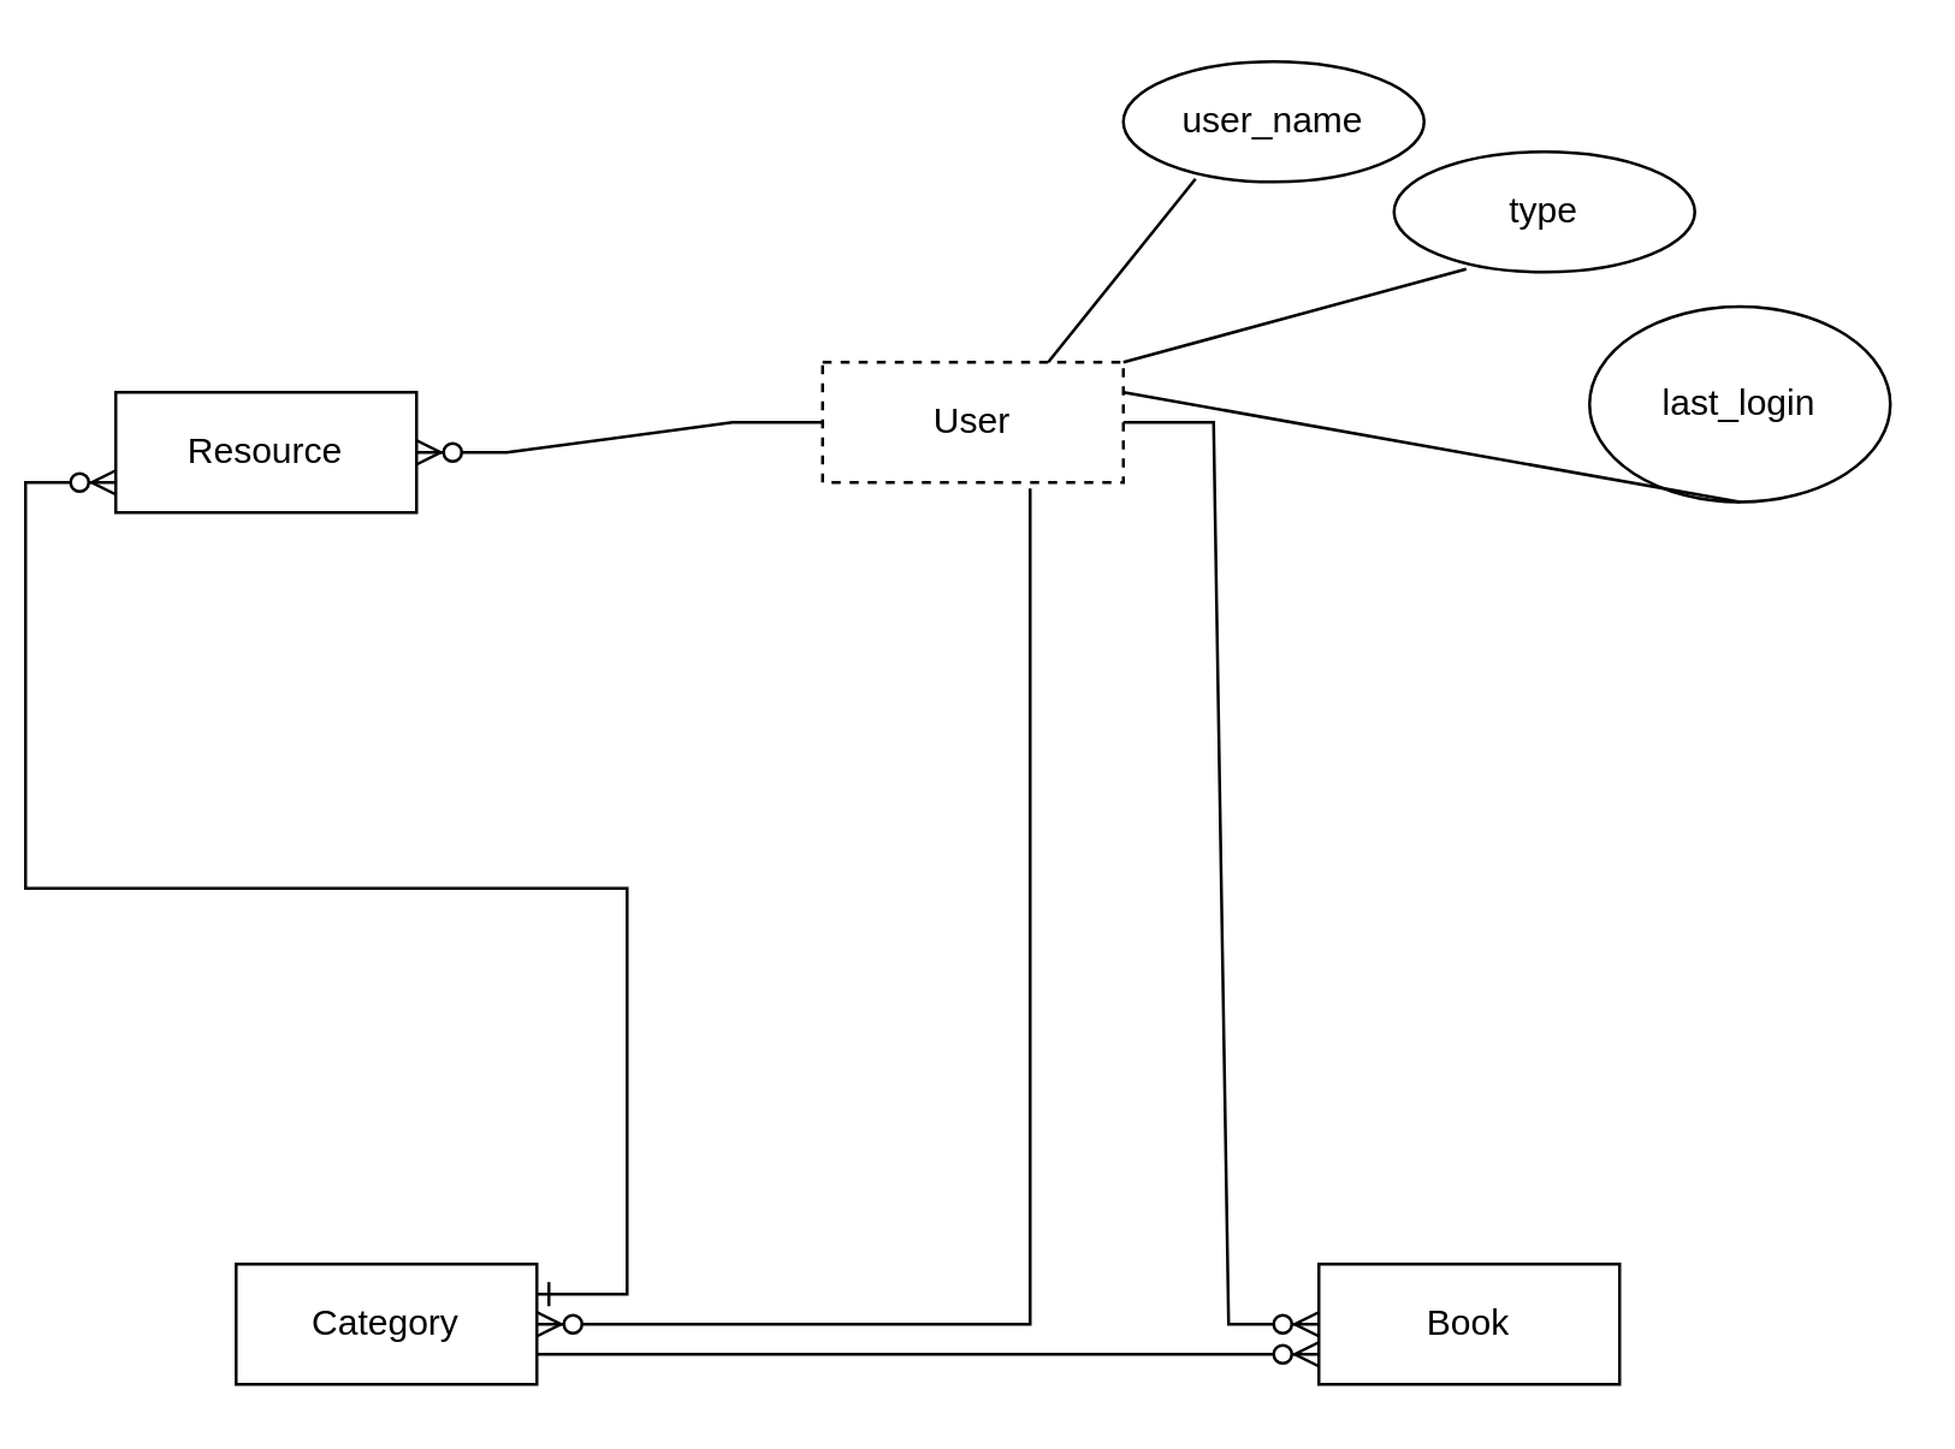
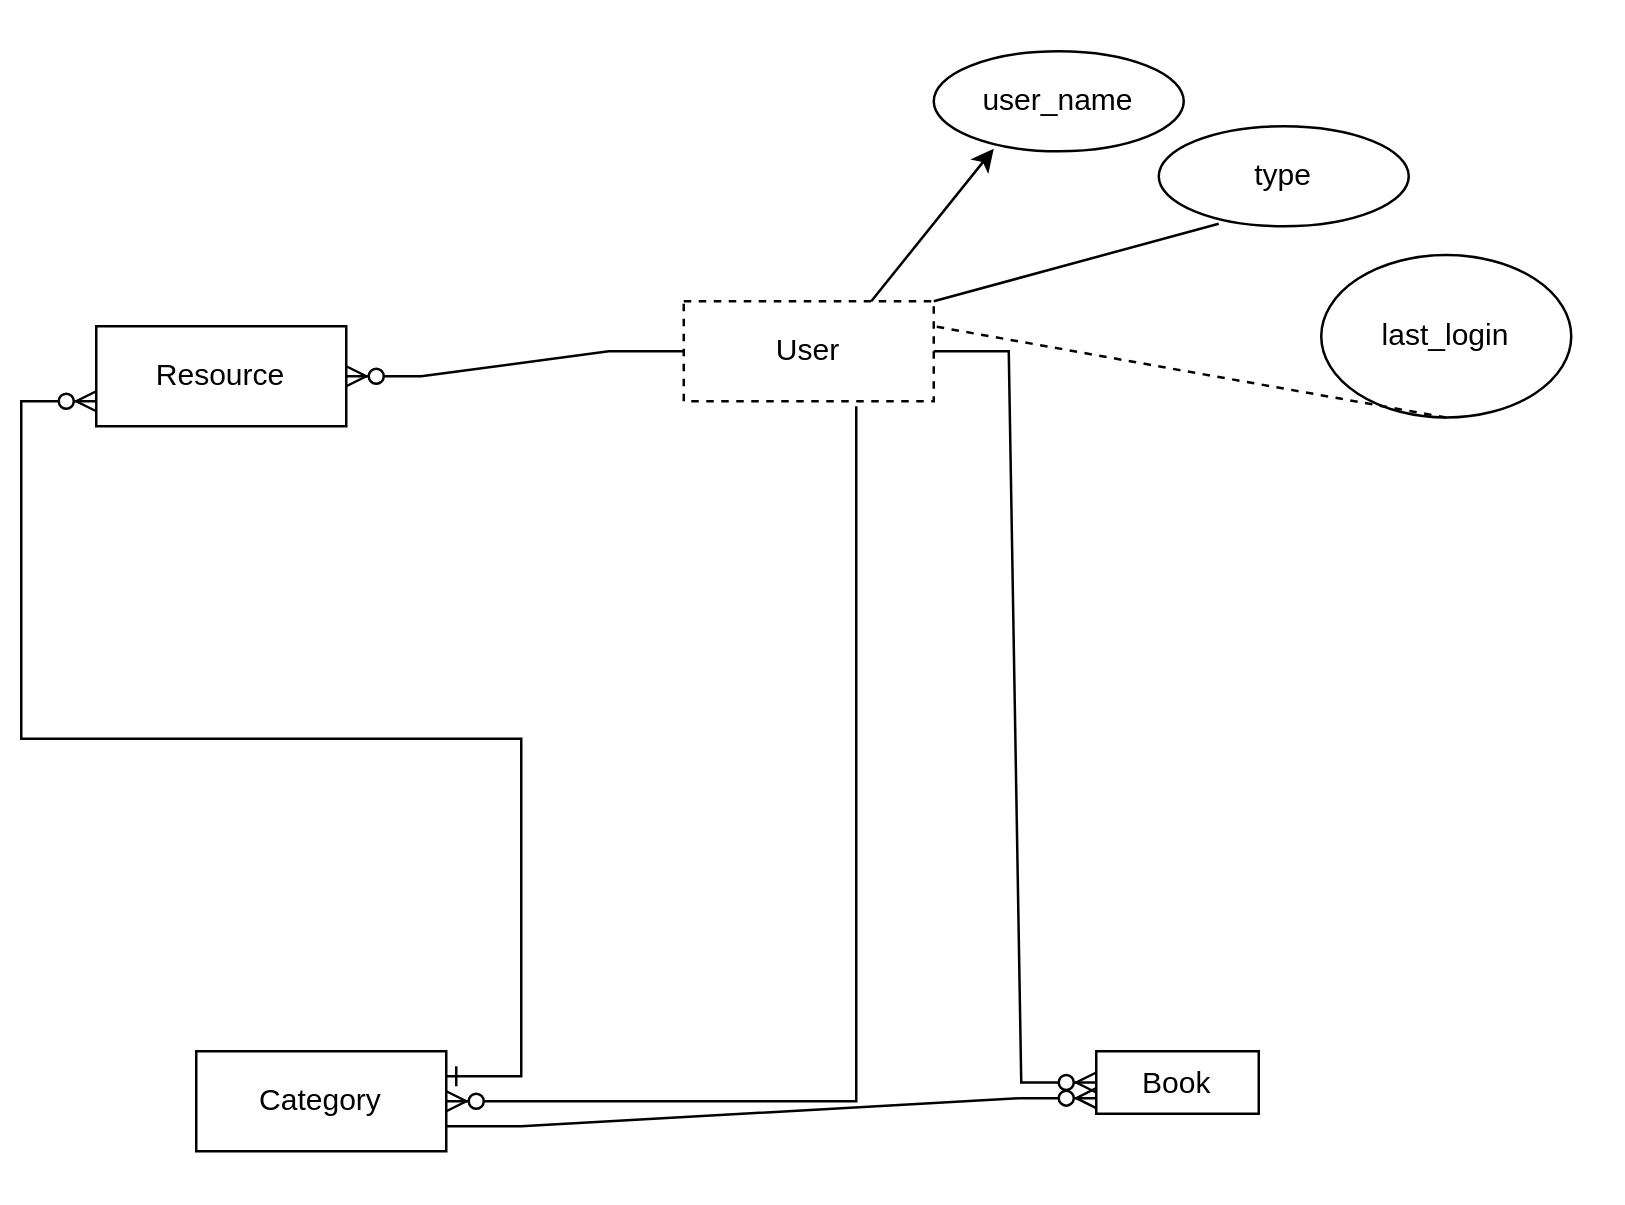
  <mxCell id="0" />
  <mxCell id="1" parent="0" />
  <mxCell id="2" value="User" style="whiteSpace=wrap;html=1;align=center;dashed=1;" vertex="1" parent="1"><mxGeometry x="255" y="120" width="100" height="40" as="geometry" /></mxCell>
  <mxCell id="3" value="Resource" style="whiteSpace=wrap;html=1;align=center;" vertex="1" parent="1"><mxGeometry x="20" y="130" width="100" height="40" as="geometry" /></mxCell>
- <mxCell id="4" value="Book" style="whiteSpace=wrap;html=1;align=center;" vertex="1" parent="1"><mxGeometry x="420" y="420" width="100" height="40" as="geometry" /></mxCell>
+ <mxCell id="4" value="Book" style="whiteSpace=wrap;html=1;align=center;" vertex="1" parent="1"><mxGeometry x="420" y="420" width="65" height="25" as="geometry" /></mxCell>
  <mxCell id="5" value="Category" style="whiteSpace=wrap;html=1;align=center;" vertex="1" parent="1"><mxGeometry x="60" y="420" width="100" height="40" as="geometry" /></mxCell>
  <mxCell id="6" value="" style="edgeStyle=entityRelationEdgeStyle;fontSize=12;html=1;endArrow=ERzeroToMany;endFill=1;rounded=0;exitX=1;exitY=0.5;exitDx=0;exitDy=0;entryX=0;entryY=0.5;entryDx=0;entryDy=0;" edge="1" parent="1" source="2" target="4"><mxGeometry width="100" height="100" relative="1" as="geometry"><mxPoint x="300" y="360" as="sourcePoint" /><mxPoint x="400" y="260" as="targetPoint" /></mxGeometry></mxCell>
  <mxCell id="7" value="" style="edgeStyle=entityRelationEdgeStyle;fontSize=12;html=1;endArrow=ERzeroToMany;endFill=1;rounded=0;entryX=0;entryY=0.75;entryDx=0;entryDy=0;exitX=1;exitY=0.75;exitDx=0;exitDy=0;" edge="1" parent="1" source="5" target="4"><mxGeometry width="100" height="100" relative="1" as="geometry"><mxPoint x="150" y="350" as="sourcePoint" /><mxPoint x="250" y="250" as="targetPoint" /></mxGeometry></mxCell>
  <mxCell id="8" value="" style="edgeStyle=entityRelationEdgeStyle;fontSize=12;html=1;endArrow=ERzeroToMany;endFill=1;rounded=0;exitX=0;exitY=0.5;exitDx=0;exitDy=0;entryX=1;entryY=0.5;entryDx=0;entryDy=0;" edge="1" parent="1" source="2" target="3"><mxGeometry width="100" height="100" relative="1" as="geometry"><mxPoint x="130" y="200" as="sourcePoint" /><mxPoint x="110" y="160" as="targetPoint" /><Array as="points"><mxPoint x="110" y="150" /></Array></mxGeometry></mxCell>
  <mxCell id="9" value="" style="edgeStyle=entityRelationEdgeStyle;fontSize=12;html=1;endArrow=ERzeroToMany;endFill=1;rounded=0;entryX=0;entryY=1;entryDx=0;entryDy=0;startArrow=ERone;startFill=0;exitX=1;exitY=0.25;exitDx=0;exitDy=0;" edge="1" parent="1" source="5"><mxGeometry width="100" height="100" relative="1" as="geometry"><mxPoint x="170" y="340" as="sourcePoint" /><mxPoint x="20" y="160" as="targetPoint" /></mxGeometry></mxCell>
  <mxCell id="10" value="" style="edgeStyle=elbowEdgeStyle;fontSize=12;html=1;endArrow=ERzeroToMany;endFill=1;rounded=0;entryX=1;entryY=0.5;entryDx=0;entryDy=0;exitX=0.69;exitY=1.05;exitDx=0;exitDy=0;exitPerimeter=0;" edge="1" parent="1" source="2" target="5"><mxGeometry width="100" height="100" relative="1" as="geometry"><mxPoint x="331" y="190" as="sourcePoint" /><mxPoint x="200" y="447" as="targetPoint" /><Array as="points"><mxPoint x="324" y="300" /></Array></mxGeometry></mxCell>
  <mxCell id="11" value="user_name" style="ellipse;whiteSpace=wrap;html=1;align=center;" vertex="1" parent="1"><mxGeometry x="355" y="20" width="100" height="40" as="geometry" /></mxCell>
- <mxCell id="12" value="" style="endArrow=none;html=1;rounded=0;exitX=0.75;exitY=0;exitDx=0;exitDy=0;entryX=0.24;entryY=0.975;entryDx=0;entryDy=0;entryPerimeter=0;" edge="1" parent="1" source="2" target="11"><mxGeometry relative="1" as="geometry"><mxPoint x="325" y="110" as="sourcePoint" /><mxPoint x="485" y="110" as="targetPoint" /></mxGeometry></mxCell>
+ <mxCell id="12" value="" style="endArrow=classic;html=1;rounded=0;exitX=0.75;exitY=0;exitDx=0;exitDy=0;entryX=0.24;entryY=0.975;entryDx=0;entryDy=0;entryPerimeter=0;" edge="1" parent="1" source="2" target="11"><mxGeometry relative="1" as="geometry"><mxPoint x="325" y="110" as="sourcePoint" /><mxPoint x="485" y="110" as="targetPoint" /></mxGeometry></mxCell>
  <mxCell id="13" value="" style="endArrow=none;html=1;rounded=0;exitX=1;exitY=0;exitDx=0;exitDy=0;entryX=0.24;entryY=0.975;entryDx=0;entryDy=0;entryPerimeter=0;" edge="1" target="14" parent="1" source="2"><mxGeometry relative="1" as="geometry"><mxPoint x="420" y="150" as="sourcePoint" /><mxPoint x="575" y="140" as="targetPoint" /></mxGeometry></mxCell>
  <mxCell id="14" value="type" style="ellipse;whiteSpace=wrap;html=1;align=center;" vertex="1" parent="1"><mxGeometry x="445" y="50" width="100" height="40" as="geometry" /></mxCell>
  <mxCell id="15" value="last_login" style="ellipse;whiteSpace=wrap;html=1;align=center;" vertex="1" parent="1"><mxGeometry x="510" y="101.5" width="100" height="65" as="geometry" /></mxCell>
- <mxCell id="16" value="" style="endArrow=none;html=1;rounded=0;entryX=1;entryY=0.25;entryDx=0;entryDy=0;exitX=0.5;exitY=1;exitDx=0;exitDy=0;" edge="1" source="15" parent="1" target="2"><mxGeometry relative="1" as="geometry"><mxPoint x="590" y="161.5" as="sourcePoint" /><mxPoint x="611" y="198.5" as="targetPoint" /></mxGeometry></mxCell>
+ <mxCell id="16" value="" style="endArrow=none;html=1;rounded=0;entryX=1;entryY=0.25;entryDx=0;entryDy=0;exitX=0.5;exitY=1;exitDx=0;exitDy=0;dashed=1;" edge="1" source="15" parent="1" target="2"><mxGeometry relative="1" as="geometry"><mxPoint x="590" y="161.5" as="sourcePoint" /><mxPoint x="611" y="198.5" as="targetPoint" /></mxGeometry></mxCell>
